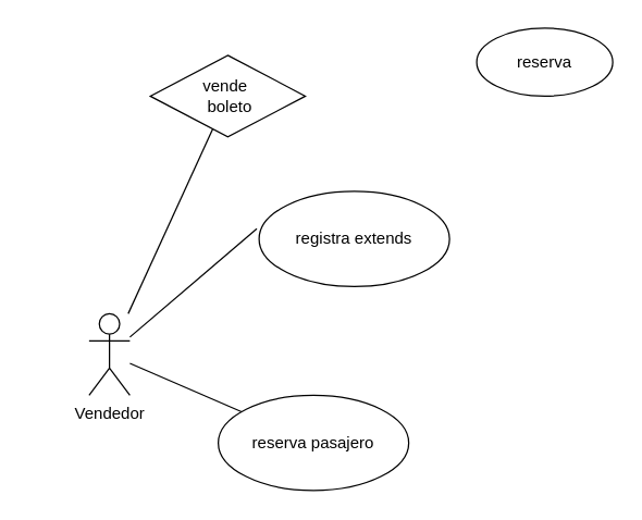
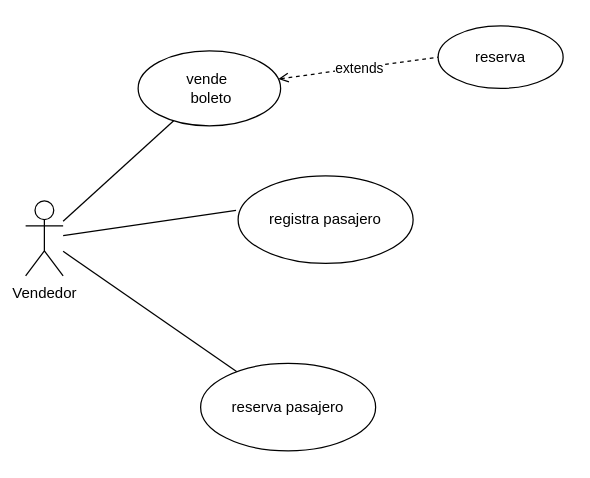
  <mxCell id="0" />
  <mxCell id="1" parent="0" />
  <mxCell id="2" style="rounded=0;orthogonalLoop=1;jettySize=auto;html=1;endArrow=none;endFill=0;" edge="1" parent="1" source="5" target="7"><mxGeometry relative="1" as="geometry" /></mxCell>
  <mxCell id="3" style="edgeStyle=none;rounded=0;orthogonalLoop=1;jettySize=auto;html=1;endArrow=none;endFill=0;" edge="1" parent="1" source="5" target="8"><mxGeometry relative="1" as="geometry"><mxPoint x="220" y="250" as="targetPoint" /></mxGeometry></mxCell>
  <mxCell id="4" style="edgeStyle=none;rounded=0;orthogonalLoop=1;jettySize=auto;html=1;entryX=-0.012;entryY=0.394;entryDx=0;entryDy=0;entryPerimeter=0;endArrow=none;endFill=0;" edge="1" parent="1" source="5" target="9"><mxGeometry relative="1" as="geometry" /></mxCell>
- <mxCell id="5" value="Vendedor" style="shape=umlActor;verticalLabelPosition=bottom;verticalAlign=top;html=1;" vertex="1" parent="1"><mxGeometry x="65" y="230" width="30" height="60" as="geometry" /></mxCell>
- <mxCell id="7" value="vende&amp;nbsp;&lt;br&gt;&amp;nbsp;boleto" style="rhombus;whiteSpace=wrap;html=1;" vertex="1" parent="1"><mxGeometry x="110" y="40" width="114" height="60" as="geometry" /></mxCell>
+ <mxCell id="5" value="Vendedor" style="shape=umlActor;verticalLabelPosition=bottom;verticalAlign=top;html=1;" vertex="1" parent="1"><mxGeometry x="20" y="160" width="30" height="60" as="geometry" /></mxCell>
+ <mxCell id="6" value="extends" style="edgeStyle=none;rounded=0;orthogonalLoop=1;jettySize=auto;html=1;entryX=0;entryY=0.5;entryDx=0;entryDy=0;endArrow=none;endFill=0;dashed=1;startArrow=open;startFill=0;" edge="1" parent="1" source="7" target="10"><mxGeometry relative="1" as="geometry" /></mxCell>
+ <mxCell id="7" value="vende&amp;nbsp;&lt;br&gt;&amp;nbsp;boleto" style="ellipse;whiteSpace=wrap;html=1;" vertex="1" parent="1"><mxGeometry x="110" y="40" width="114" height="60" as="geometry" /></mxCell>
  <mxCell id="8" value="reserva pasajero" style="ellipse;whiteSpace=wrap;html=1;" vertex="1" parent="1"><mxGeometry x="160" y="290" width="140" height="70" as="geometry" /></mxCell>
- <mxCell id="9" value="registra extends" style="ellipse;whiteSpace=wrap;html=1;" vertex="1" parent="1"><mxGeometry x="190" y="140" width="140" height="70" as="geometry" /></mxCell>
+ <mxCell id="9" value="registra pasajero" style="ellipse;whiteSpace=wrap;html=1;" vertex="1" parent="1"><mxGeometry x="190" y="140" width="140" height="70" as="geometry" /></mxCell>
  <mxCell id="10" value="reserva" style="ellipse;whiteSpace=wrap;html=1;" vertex="1" parent="1"><mxGeometry x="350" y="20" width="100" height="50" as="geometry" /></mxCell>
